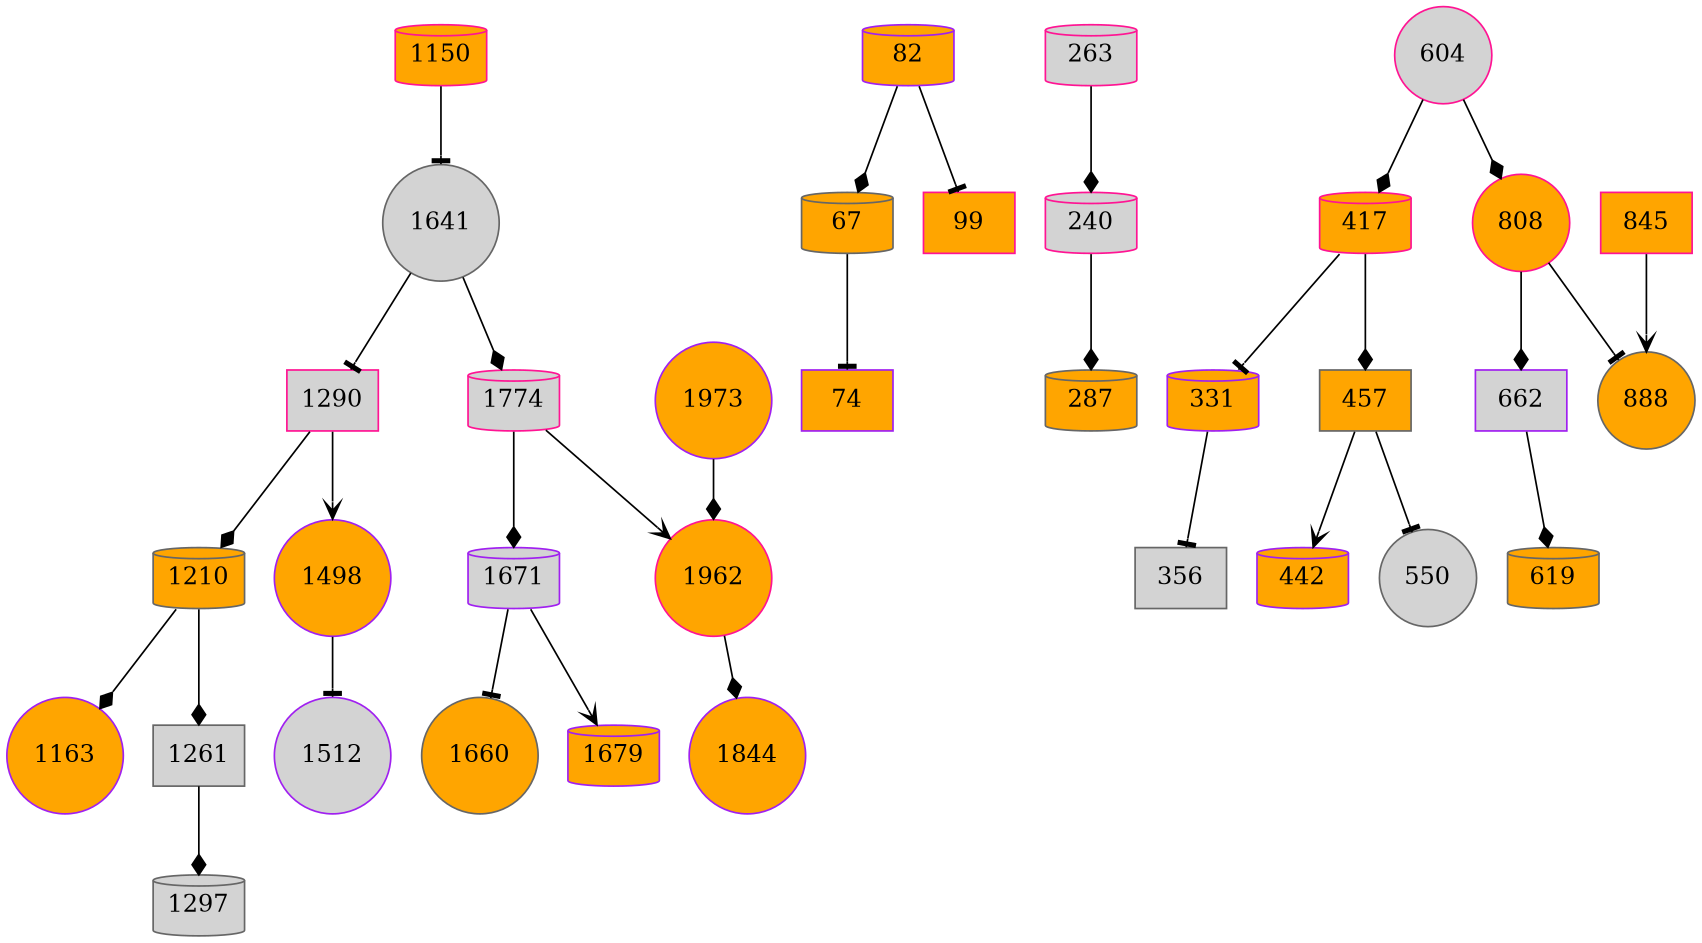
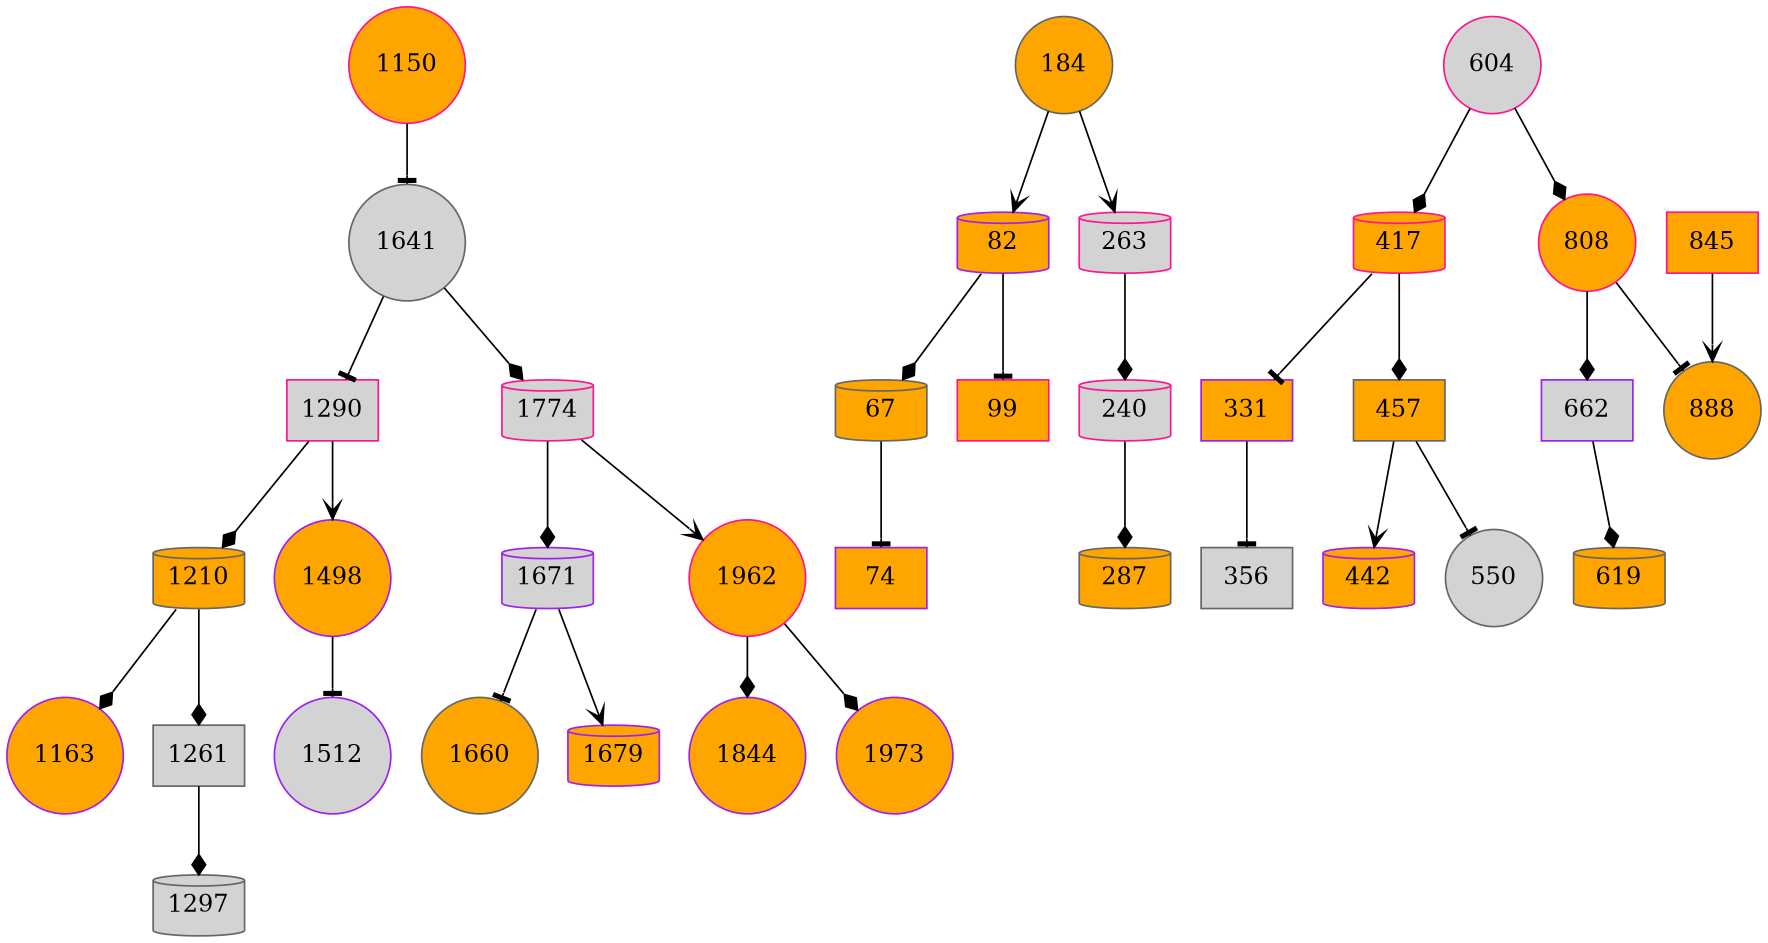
  digraph {
    node [color=gray40 fillcolor=orange shape=cylinder style=filled]
    edge [arrowhead=diamond]
-   1150 [color=deeppink]
+   1150 [color=deeppink shape=circle]
    1641 [fillcolor=lightgrey shape=circle]
    1290 [color=deeppink fillcolor=lightgrey shape=box]
    1774 [color=deeppink fillcolor=lightgrey]
+   184 [shape=circle]
    82 [color=purple]
    263 [color=deeppink fillcolor=lightgrey]
    604 [color=deeppink fillcolor=lightgrey shape=circle]
    417 [color=deeppink]
    808 [color=deeppink shape=circle]
    1210
    1498 [color=purple shape=circle]
    1671 [color=purple fillcolor=lightgrey]
    1962 [color=deeppink shape=circle]
    67
    99 [color=deeppink shape=box]
    240 [color=deeppink fillcolor=lightgrey]
-   331 [color=purple]
+   331 [color=purple shape=box]
    457 [shape=box]
    662 [color=purple fillcolor=lightgrey shape=box]
    888 [shape=circle]
    74 [color=purple shape=box]
    287
    356 [fillcolor=lightgrey shape=box]
    442 [color=purple]
    550 [fillcolor=lightgrey shape=circle]
    619
    845 [color=deeppink shape=box]
    1163 [color=purple shape=circle]
    1261 [fillcolor=lightgrey shape=box]
    1512 [color=purple fillcolor=lightgrey shape=circle]
    1660 [shape=circle]
    1679 [color=purple]
    1844 [color=purple shape=circle]
    1973 [color=purple shape=circle]
    1297 [fillcolor=lightgrey]
    1150 -> 1641 [arrowhead=tee]
    1641 -> 1290 [arrowhead=tee]
    1641 -> 1774
    1290 -> 1210
    1290 -> 1498 [arrowhead=vee]
    1774 -> 1671
    1774 -> 1962 [arrowhead=vee]
+   184 -> 82 [arrowhead=vee]
+   184 -> 263 [arrowhead=vee]
    82 -> 67
    82 -> 99 [arrowhead=tee]
    263 -> 240
    604 -> 417
    604 -> 808
    417 -> 331 [arrowhead=tee]
    417 -> 457
    808 -> 662
    808 -> 888 [arrowhead=tee]
    1210 -> 1163
    1210 -> 1261
    1498 -> 1512 [arrowhead=tee]
    1671 -> 1660 [arrowhead=tee]
    1671 -> 1679 [arrowhead=vee]
    1962 -> 1844
-   1973 -> 1962
+   1962 -> 1973
    67 -> 74 [arrowhead=tee]
    240 -> 287
    331 -> 356 [arrowhead=tee]
    457 -> 442 [arrowhead=vee]
    457 -> 550 [arrowhead=tee]
    662 -> 619
    845 -> 888 [arrowhead=vee]
    1261 -> 1297
  }
